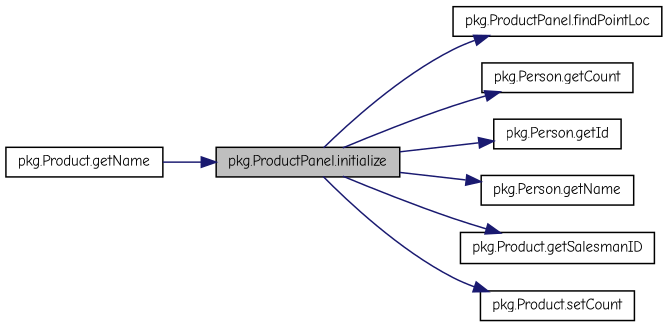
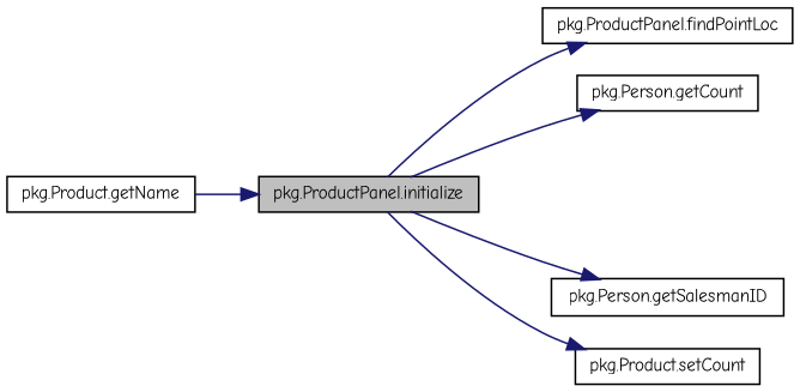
  digraph {
    fontname="Comic Neue"
    rankdir=LR
    node [color=black fillcolor=white fontname="Comic Neue" fontsize=10 shape=record style=filled]
    edge [color=midnightblue fontname="Comic Neue" fontsize=10 labelfontname=Helvetica labelfontsize=10 style=solid]
    n1 [fillcolor=grey75 fontcolor=black height=0.2 label="pkg.ProductPanel.initialize" width=0.4]
    n2 [height=0.2 label="pkg.ProductPanel.findPointLoc" width=0.4]
    n3 [height=0.2 label="pkg.Person.getCount" width=0.4]
-   n4 [height=0.2 label="pkg.Person.getId" width=0.4]
-   n5 [height=0.2 label="pkg.Person.getName" width=0.4]
-   n6 [height=0.2 label="pkg.Product.getSalesmanID" width=0.4]
+   n6 [height=0.2 label="pkg.Person.getSalesmanID" width=0.4]
    n7 [height=0.2 label="pkg.Product.setCount" width=0.4]
    n8 [height=0.2 label="pkg.Product.getName" width=0.4]
    n1 -> n2
    n1 -> n3
-   n1 -> n4
-   n1 -> n5
    n1 -> n6
    n1 -> n7
    n8 -> n1
  }
